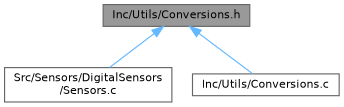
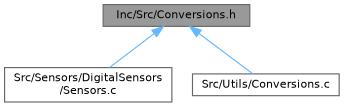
  digraph {
    node [color=grey40 fillcolor=white fontname=Helvetica fontsize=10 shape=box style=filled]
    edge [color=steelblue1 dir=back fontname=Helvetica fontsize=10 labelfontname=Helvetica labelfontsize=10 style=solid]
-   n1 [color=gray40 fillcolor=grey60 fontcolor=black height=0.2 label="Inc/Utils/Conversions.h" width=0.4]
+   n1 [color=gray40 fillcolor=grey60 fontcolor=black height=0.2 label="Inc/Src/Conversions.h" width=0.4]
    n2 [height=0.2 label="Src/Sensors/DigitalSensors\l/Sensors.c" width=0.4]
-   n3 [height=0.2 label="Inc/Utils/Conversions.c" width=0.4]
+   n3 [height=0.2 label="Src/Utils/Conversions.c" width=0.4]
    n1 -> n2
    n1 -> n3
  }
